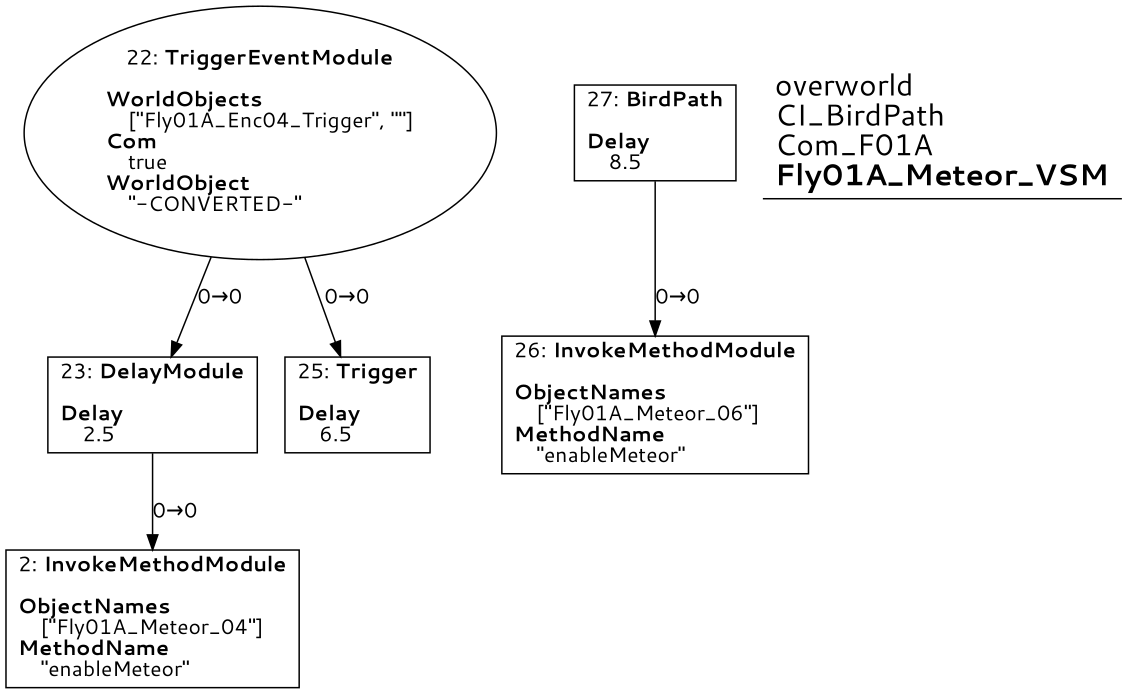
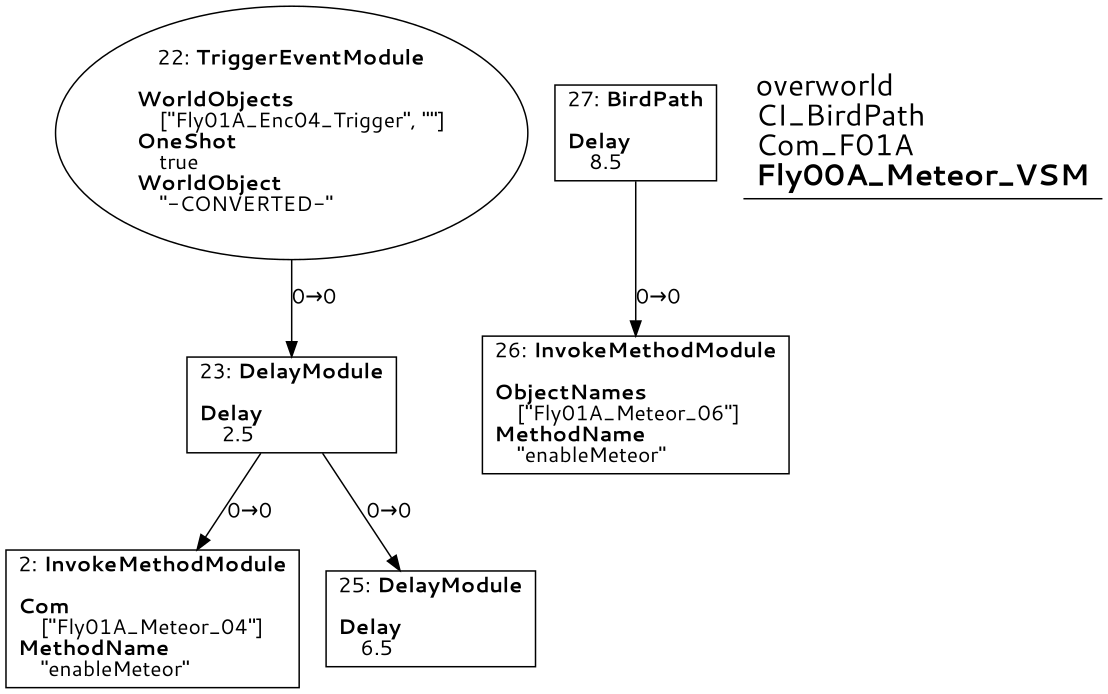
  digraph {
    fontname="Segoe UI"
    splines=spline
    node [fontname="Segoe UI" shape=box]
    edge [fontname="Segoe UI"]
-   n1 [label=<2: <b>InvokeMethodModule</b><br/><br/><b>ObjectNames</b><br align="left"/>    [&quot;Fly01A_Meteor_04&quot;]<br align="left"/><b>MethodName</b><br align="left"/>    &quot;enableMeteor&quot;<br align="left"/>>]
-   n2 [label=<22: <b>TriggerEventModule</b><br/><br/><b>WorldObjects</b><br align="left"/>    [&quot;Fly01A_Enc04_Trigger&quot;, &quot;&quot;]<br align="left"/><b>Com</b><br align="left"/>    true<br align="left"/><b>WorldObject</b><br align="left"/>    &quot;-CONVERTED-&quot;<br align="left"/>> shape=oval]
+   n1 [label=<2: <b>InvokeMethodModule</b><br/><br/><b>Com</b><br align="left"/>    [&quot;Fly01A_Meteor_04&quot;]<br align="left"/><b>MethodName</b><br align="left"/>    &quot;enableMeteor&quot;<br align="left"/>>]
+   n2 [label=<22: <b>TriggerEventModule</b><br/><br/><b>WorldObjects</b><br align="left"/>    [&quot;Fly01A_Enc04_Trigger&quot;, &quot;&quot;]<br align="left"/><b>OneShot</b><br align="left"/>    true<br align="left"/><b>WorldObject</b><br align="left"/>    &quot;-CONVERTED-&quot;<br align="left"/>> shape=oval]
    n3 [label=<23: <b>DelayModule</b><br/><br/><b>Delay</b><br align="left"/>    2.5<br align="left"/>>]
-   n4 [label=<25: <b>Trigger</b><br/><br/><b>Delay</b><br align="left"/>    6.5<br align="left"/>>]
+   n4 [label=<25: <b>DelayModule</b><br/><br/><b>Delay</b><br align="left"/>    6.5<br align="left"/>>]
    n5 [label=<27: <b>BirdPath</b><br/><br/><b>Delay</b><br align="left"/>    8.5<br align="left"/>>]
    n6 [label=<26: <b>InvokeMethodModule</b><br/><br/><b>ObjectNames</b><br align="left"/>    [&quot;Fly01A_Meteor_06&quot;]<br align="left"/><b>MethodName</b><br align="left"/>    &quot;enableMeteor&quot;<br align="left"/>>]
-   n7 [label=<<font point-size="20">overworld<br align="left"/>CI_BirdPath<br align="left"/>Com_F01A<br align="left"/><b>Fly01A_Meteor_VSM</b><br align="left"/></font>> shape=underline]
+   n7 [label=<<font point-size="20">overworld<br align="left"/>CI_BirdPath<br align="left"/>Com_F01A<br align="left"/><b>Fly00A_Meteor_VSM</b><br align="left"/></font>> shape=underline]
    n2 -> n3 [label="0→0"]
-   n2 -> n4 [label="0→0"]
+   n3 -> n4 [label="0→0"]
    n3 -> n1 [label="0→0"]
    n5 -> n6 [label="0→0"]
  }
